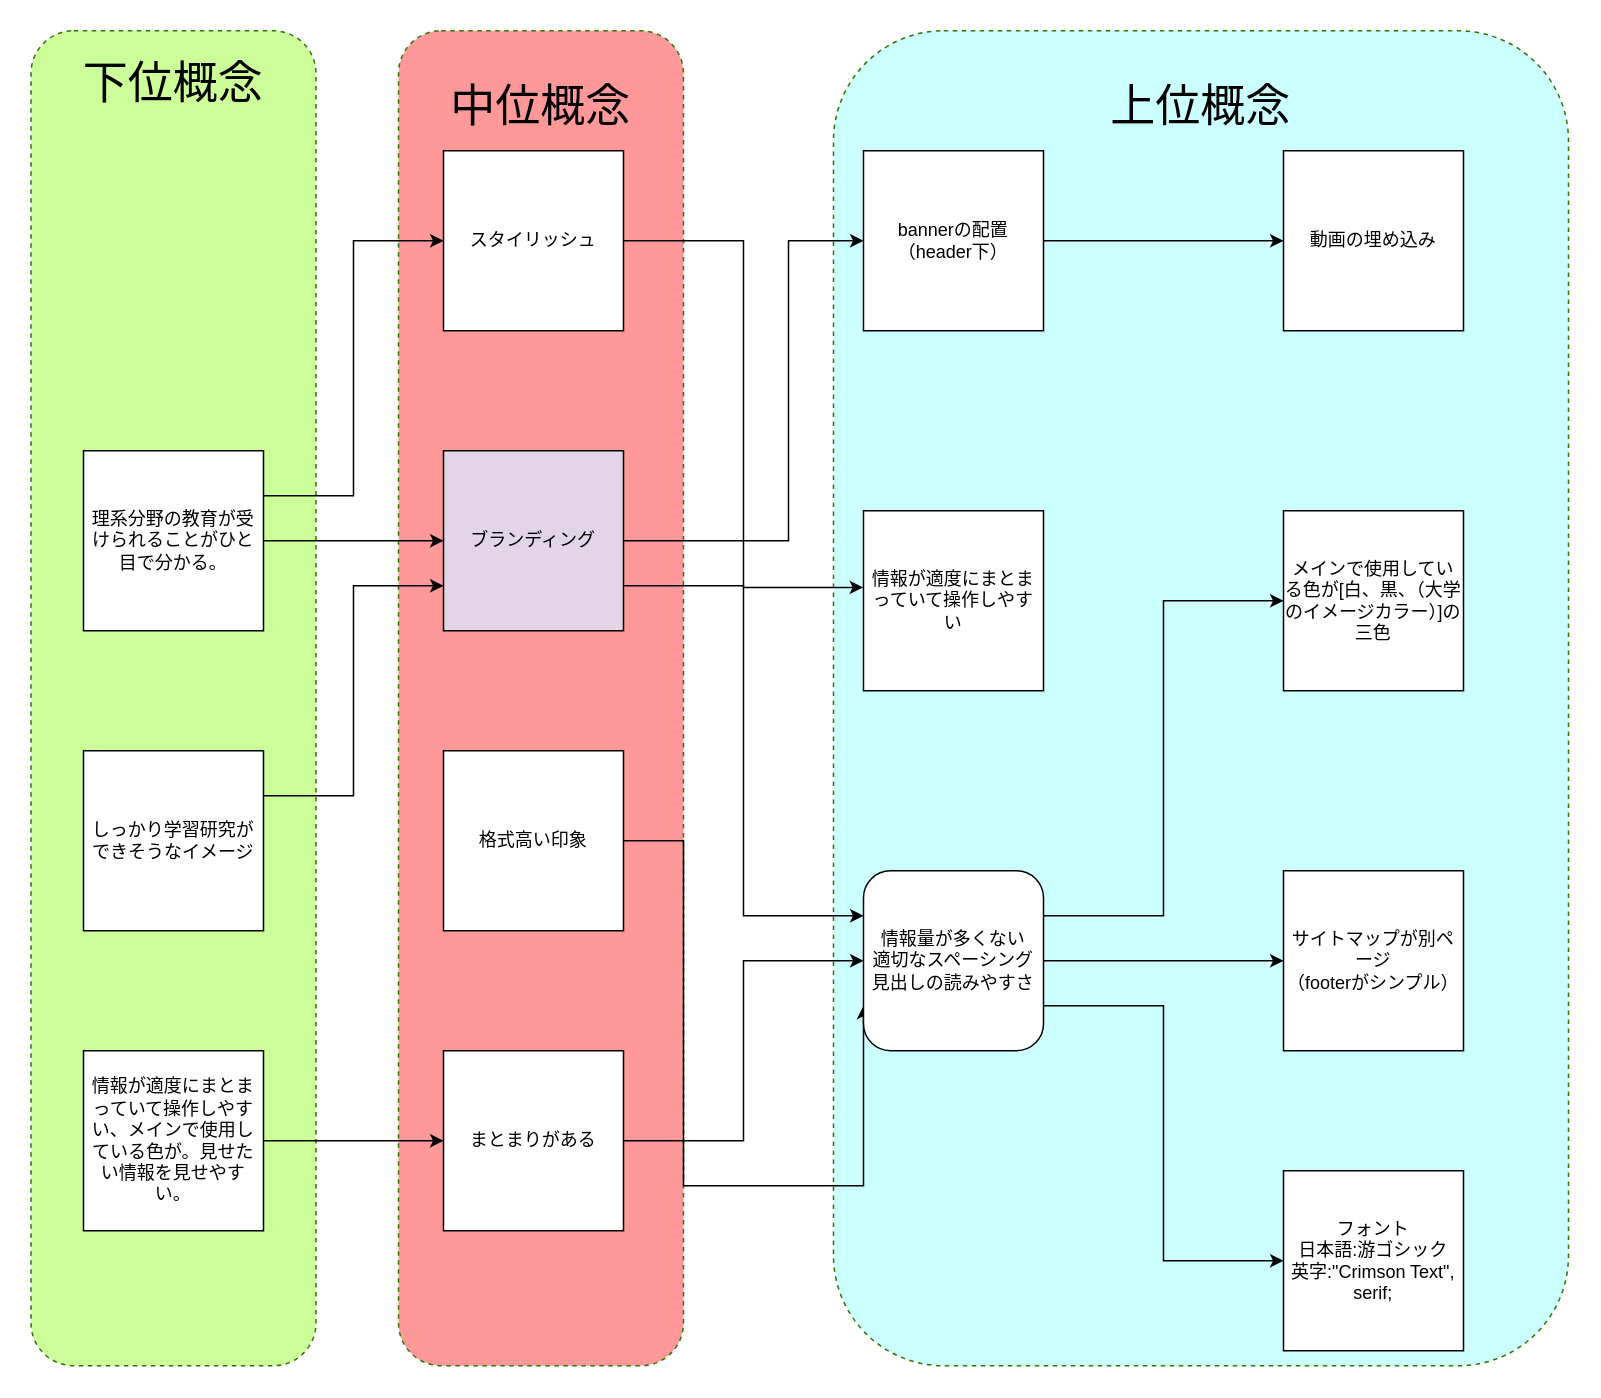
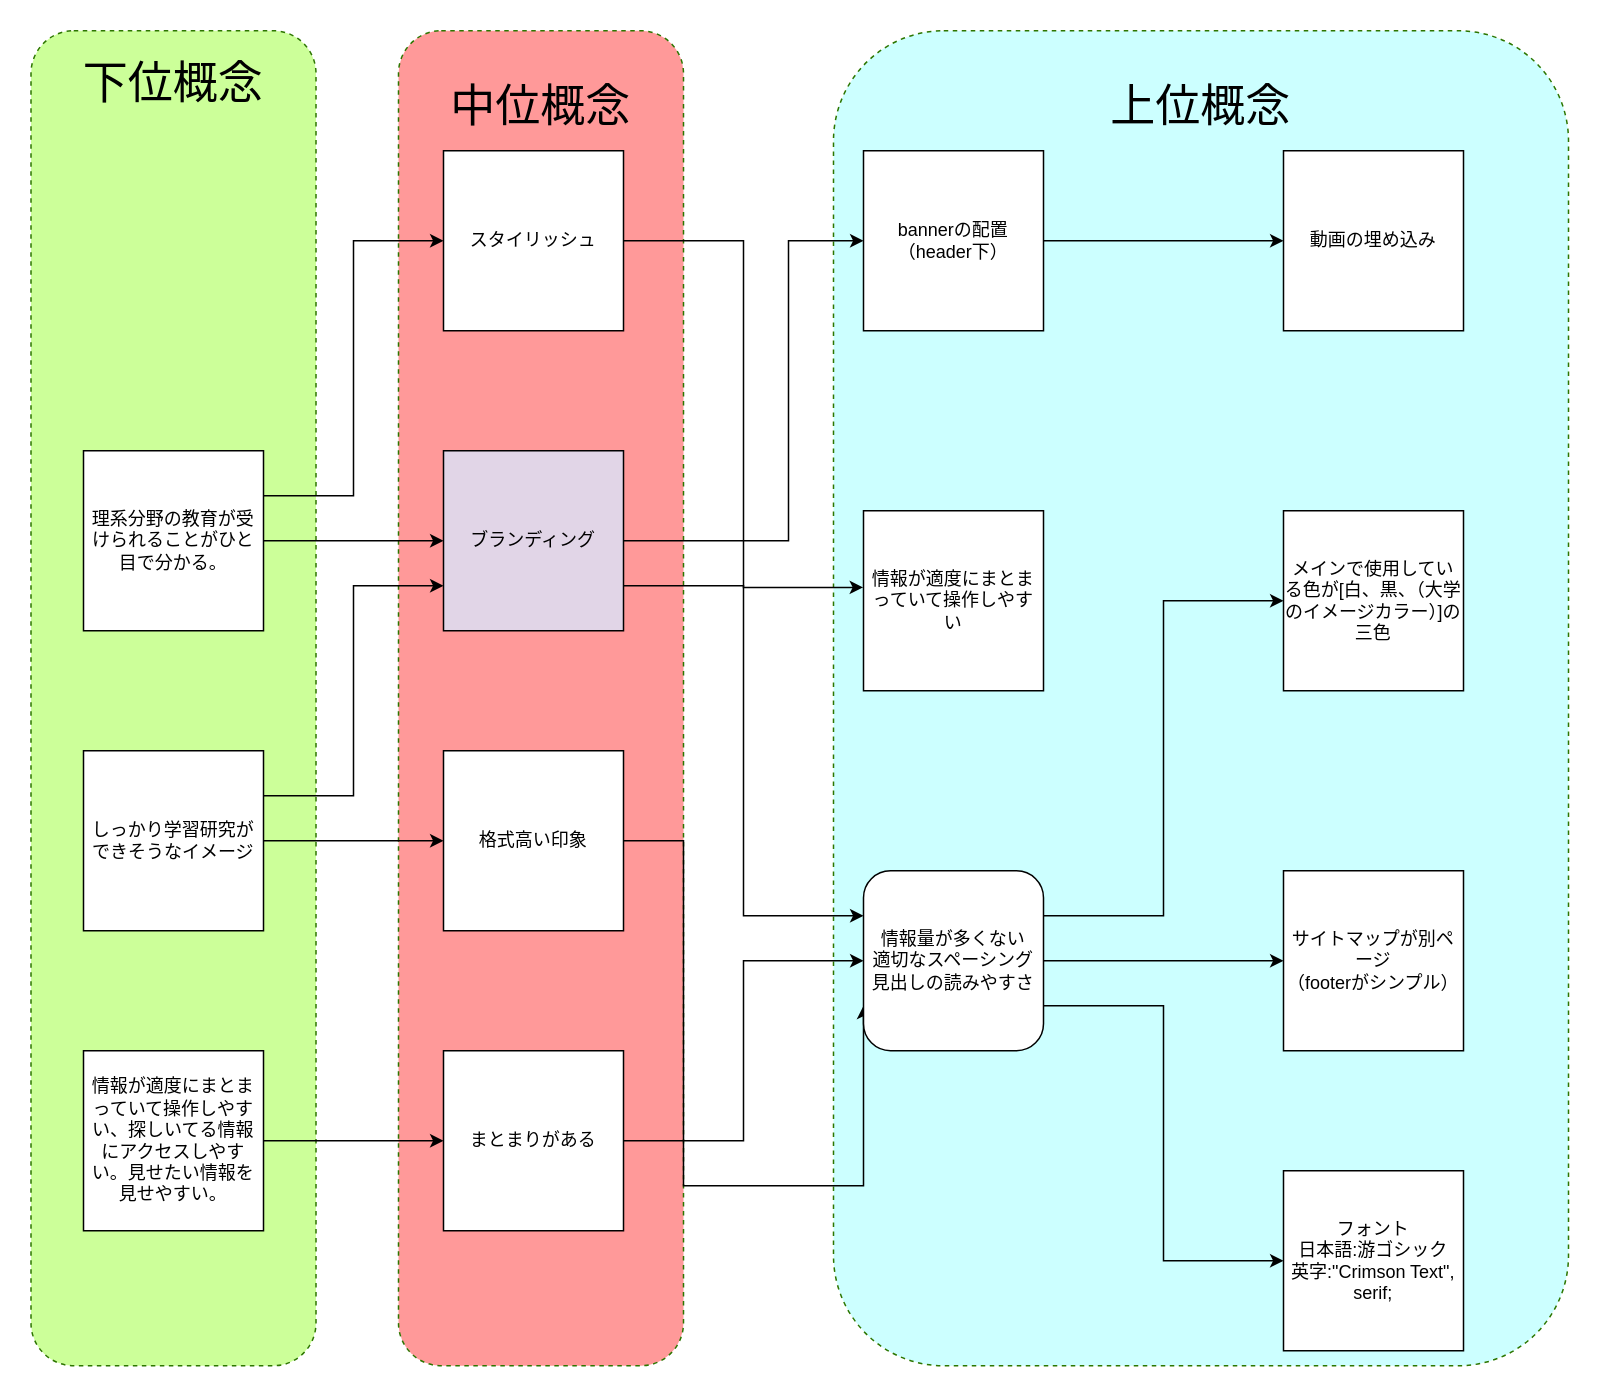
  <mxCell id="0" />
  <mxCell id="1" parent="0" />
  <mxCell id="2" value="" style="rounded=1;whiteSpace=wrap;html=1;dashed=1;strokeColor=#2D7600;fontColor=#ffffff;fillColor=#CCFFFF;" vertex="1" parent="1"><mxGeometry x="555" y="20" width="490" height="890" as="geometry" /></mxCell>
  <mxCell id="3" value="&lt;font color=&quot;#000000&quot;&gt;&lt;span style=&quot;font-size: 30px&quot;&gt;上位概念&lt;/span&gt;&lt;/font&gt;" style="text;html=1;strokeColor=none;fillColor=none;align=center;verticalAlign=middle;whiteSpace=wrap;rounded=0;dashed=1;strokeWidth=10;" vertex="1" parent="1"><mxGeometry x="725" y="60" width="150" height="20" as="geometry" /></mxCell>
  <mxCell id="4" value="" style="rounded=1;whiteSpace=wrap;html=1;dashed=1;strokeColor=#2D7600;fontColor=#ffffff;fillColor=#FF9999;" vertex="1" parent="1"><mxGeometry x="265" y="20" width="190" height="890" as="geometry" /></mxCell>
  <mxCell id="5" value="&lt;font color=&quot;#000000&quot;&gt;&lt;span style=&quot;font-size: 30px&quot;&gt;中位概念&lt;/span&gt;&lt;/font&gt;" style="text;html=1;strokeColor=none;fillColor=none;align=center;verticalAlign=middle;whiteSpace=wrap;rounded=0;dashed=1;strokeWidth=10;" vertex="1" parent="1"><mxGeometry x="285" y="60" width="150" height="20" as="geometry" /></mxCell>
  <mxCell id="6" value="" style="rounded=1;whiteSpace=wrap;html=1;dashed=1;strokeColor=#2D7600;fontColor=#ffffff;fillColor=#CCFF99;" vertex="1" parent="1"><mxGeometry x="20" y="20" width="190" height="890" as="geometry" /></mxCell>
  <mxCell id="7" style="edgeStyle=orthogonalEdgeStyle;rounded=0;orthogonalLoop=1;jettySize=auto;html=1;exitX=1;exitY=0.5;exitDx=0;exitDy=0;entryX=0;entryY=0.5;entryDx=0;entryDy=0;strokeColor=#000000;" edge="1" parent="1" source="9" target="14"><mxGeometry relative="1" as="geometry" /></mxCell>
  <mxCell id="8" style="edgeStyle=orthogonalEdgeStyle;rounded=0;orthogonalLoop=1;jettySize=auto;html=1;exitX=1;exitY=0.25;exitDx=0;exitDy=0;entryX=0;entryY=0.5;entryDx=0;entryDy=0;strokeColor=#000000;" edge="1" parent="1" source="9" target="21"><mxGeometry relative="1" as="geometry" /></mxCell>
  <mxCell id="9" value="&lt;font color=&quot;#000000&quot;&gt;理系分野の教育が受けられることがひと目で分かる。&lt;/font&gt;" style="rounded=0;whiteSpace=wrap;html=1;fillColor=#FFFFFF;" vertex="1" parent="1"><mxGeometry x="55" y="300" width="120" height="120" as="geometry" /></mxCell>
  <mxCell id="10" style="edgeStyle=orthogonalEdgeStyle;rounded=0;orthogonalLoop=1;jettySize=auto;html=1;exitX=1;exitY=0.5;exitDx=0;exitDy=0;entryX=0;entryY=0.75;entryDx=0;entryDy=0;strokeColor=#000000;" edge="1" parent="1" source="11" target="25"><mxGeometry relative="1" as="geometry"><Array as="points"><mxPoint x="455" y="560" /><mxPoint x="455" y="790" /></Array></mxGeometry></mxCell>
  <mxCell id="11" value="&lt;font color=&quot;#000000&quot;&gt;格式高い印象&lt;/font&gt;" style="rounded=0;whiteSpace=wrap;html=1;fillColor=#FFFFFF;" vertex="1" parent="1"><mxGeometry x="295" y="500" width="120" height="120" as="geometry" /></mxCell>
  <mxCell id="12" style="edgeStyle=orthogonalEdgeStyle;rounded=0;orthogonalLoop=1;jettySize=auto;html=1;exitX=1;exitY=0.5;exitDx=0;exitDy=0;entryX=0;entryY=0.5;entryDx=0;entryDy=0;strokeColor=#000000;" edge="1" parent="1" source="14" target="27"><mxGeometry relative="1" as="geometry"><Array as="points"><mxPoint x="525" y="360" /><mxPoint x="525" y="160" /></Array></mxGeometry></mxCell>
  <mxCell id="13" style="edgeStyle=orthogonalEdgeStyle;rounded=0;orthogonalLoop=1;jettySize=auto;html=1;exitX=1;exitY=0.75;exitDx=0;exitDy=0;entryX=-0.002;entryY=0.426;entryDx=0;entryDy=0;entryPerimeter=0;strokeColor=#000000;" edge="1" parent="1" source="14" target="33"><mxGeometry relative="1" as="geometry" /></mxCell>
  <mxCell id="14" value="&lt;font color=&quot;#000000&quot;&gt;ブランディング&lt;/font&gt;" style="rounded=0;whiteSpace=wrap;html=1;fillColor=#e1d5e7;" vertex="1" parent="1"><mxGeometry x="295" y="300" width="120" height="120" as="geometry" /></mxCell>
  <mxCell id="15" style="edgeStyle=orthogonalEdgeStyle;rounded=0;orthogonalLoop=1;jettySize=auto;html=1;exitX=1;exitY=0.5;exitDx=0;exitDy=0;strokeColor=#000000;" edge="1" parent="1" source="16" target="29"><mxGeometry relative="1" as="geometry" /></mxCell>
- <mxCell id="16" value="&lt;font color=&quot;#000000&quot;&gt;情報が適度にまとまっていて操作しやすい、メインで使用している色が。見せたい情報を見せやすい。&lt;/font&gt;" style="rounded=0;whiteSpace=wrap;html=1;fillColor=#FFFFFF;" vertex="1" parent="1"><mxGeometry x="55" y="700" width="120" height="120" as="geometry" /></mxCell>
+ <mxCell id="16" value="&lt;font color=&quot;#000000&quot;&gt;情報が適度にまとまっていて操作しやすい、探しいてる情報にアクセスしやすい。見せたい情報を見せやすい。&lt;/font&gt;" style="rounded=0;whiteSpace=wrap;html=1;fillColor=#FFFFFF;" vertex="1" parent="1"><mxGeometry x="55" y="700" width="120" height="120" as="geometry" /></mxCell>
  <mxCell id="17" style="edgeStyle=orthogonalEdgeStyle;rounded=0;orthogonalLoop=1;jettySize=auto;html=1;exitX=1;exitY=0.25;exitDx=0;exitDy=0;entryX=0;entryY=0.75;entryDx=0;entryDy=0;strokeColor=#000000;" edge="1" parent="1" source="19" target="14"><mxGeometry relative="1" as="geometry" /></mxCell>
+ <mxCell id="18" style="edgeStyle=orthogonalEdgeStyle;rounded=0;orthogonalLoop=1;jettySize=auto;html=1;exitX=1;exitY=0.5;exitDx=0;exitDy=0;strokeColor=#000000;" edge="1" parent="1" source="19" target="11"><mxGeometry relative="1" as="geometry" /></mxCell>
  <mxCell id="19" value="&lt;font color=&quot;#000000&quot;&gt;しっかり学習研究ができそうなイメージ&lt;/font&gt;" style="rounded=0;whiteSpace=wrap;html=1;fillColor=#FFFFFF;" vertex="1" parent="1"><mxGeometry x="55" y="500" width="120" height="120" as="geometry" /></mxCell>
  <mxCell id="20" style="edgeStyle=orthogonalEdgeStyle;rounded=0;orthogonalLoop=1;jettySize=auto;html=1;exitX=1;exitY=0.5;exitDx=0;exitDy=0;entryX=0;entryY=0.25;entryDx=0;entryDy=0;strokeColor=#000000;" edge="1" parent="1" source="21" target="25"><mxGeometry relative="1" as="geometry" /></mxCell>
  <mxCell id="21" value="&lt;font color=&quot;#000000&quot;&gt;スタイリッシュ&lt;/font&gt;" style="rounded=0;whiteSpace=wrap;html=1;fillColor=#FFFFFF;" vertex="1" parent="1"><mxGeometry x="295" y="100" width="120" height="120" as="geometry" /></mxCell>
  <mxCell id="22" style="edgeStyle=orthogonalEdgeStyle;rounded=0;orthogonalLoop=1;jettySize=auto;html=1;exitX=1;exitY=0.5;exitDx=0;exitDy=0;entryX=0;entryY=0.5;entryDx=0;entryDy=0;strokeColor=#000000;" edge="1" parent="1" source="25" target="32"><mxGeometry relative="1" as="geometry" /></mxCell>
  <mxCell id="23" style="edgeStyle=orthogonalEdgeStyle;rounded=0;orthogonalLoop=1;jettySize=auto;html=1;exitX=1;exitY=0.75;exitDx=0;exitDy=0;entryX=0;entryY=0.5;entryDx=0;entryDy=0;strokeColor=#000000;" edge="1" parent="1" source="25" target="31"><mxGeometry relative="1" as="geometry" /></mxCell>
  <mxCell id="24" style="edgeStyle=orthogonalEdgeStyle;rounded=0;orthogonalLoop=1;jettySize=auto;html=1;exitX=1;exitY=0.25;exitDx=0;exitDy=0;entryX=0;entryY=0.5;entryDx=0;entryDy=0;strokeColor=#000000;" edge="1" parent="1" source="25" target="34"><mxGeometry relative="1" as="geometry" /></mxCell>
  <mxCell id="25" value="&lt;font color=&quot;#000000&quot;&gt;情報量が多くない&lt;br&gt;適切なスペーシング&lt;br&gt;見出しの読みやすさ&lt;/font&gt;" style="whiteSpace=wrap;html=1;fillColor=#FFFFFF;rounded=1;" vertex="1" parent="1"><mxGeometry x="575" y="580" width="120" height="120" as="geometry" /></mxCell>
  <mxCell id="26" style="edgeStyle=orthogonalEdgeStyle;rounded=0;orthogonalLoop=1;jettySize=auto;html=1;exitX=1;exitY=0.5;exitDx=0;exitDy=0;entryX=0;entryY=0.5;entryDx=0;entryDy=0;strokeColor=#000000;" edge="1" parent="1" source="27" target="30"><mxGeometry relative="1" as="geometry" /></mxCell>
  <mxCell id="27" value="&lt;font color=&quot;#000000&quot;&gt;bannerの配置&lt;br&gt;（header下）&lt;/font&gt;" style="rounded=0;whiteSpace=wrap;html=1;fillColor=#FFFFFF;" vertex="1" parent="1"><mxGeometry x="575" y="100" width="120" height="120" as="geometry" /></mxCell>
  <mxCell id="28" style="edgeStyle=orthogonalEdgeStyle;rounded=0;orthogonalLoop=1;jettySize=auto;html=1;exitX=1;exitY=0.5;exitDx=0;exitDy=0;entryX=0;entryY=0.5;entryDx=0;entryDy=0;strokeColor=#000000;" edge="1" parent="1" source="29" target="25"><mxGeometry relative="1" as="geometry" /></mxCell>
  <mxCell id="29" value="&lt;font color=&quot;#000000&quot;&gt;まとまりがある&lt;/font&gt;" style="rounded=0;whiteSpace=wrap;html=1;fillColor=#FFFFFF;" vertex="1" parent="1"><mxGeometry x="295" y="700" width="120" height="120" as="geometry" /></mxCell>
  <mxCell id="30" value="&lt;font color=&quot;#000000&quot;&gt;動画の埋め込み&lt;/font&gt;" style="rounded=0;whiteSpace=wrap;html=1;fillColor=#FFFFFF;" vertex="1" parent="1"><mxGeometry x="855" y="100" width="120" height="120" as="geometry" /></mxCell>
  <mxCell id="31" value="&lt;font color=&quot;#000000&quot;&gt;フォント&lt;br&gt;日本語:游ゴシック&lt;br&gt;英字:&quot;Crimson Text&quot;, serif;&lt;/font&gt;" style="rounded=0;whiteSpace=wrap;html=1;fillColor=#FFFFFF;" vertex="1" parent="1"><mxGeometry x="855" y="780" width="120" height="120" as="geometry" /></mxCell>
  <mxCell id="32" value="&lt;font color=&quot;#000000&quot;&gt;サイトマップが別ページ&lt;br&gt;（footerがシンプル）&lt;/font&gt;" style="rounded=0;whiteSpace=wrap;html=1;fillColor=#FFFFFF;" vertex="1" parent="1"><mxGeometry x="855" y="580" width="120" height="120" as="geometry" /></mxCell>
  <mxCell id="33" value="&lt;font color=&quot;#000000&quot;&gt;情報が適度にまとまっていて操作しやすい&lt;/font&gt;" style="rounded=0;whiteSpace=wrap;html=1;fillColor=#FFFFFF;" vertex="1" parent="1"><mxGeometry x="575" y="340" width="120" height="120" as="geometry" /></mxCell>
  <mxCell id="34" value="&lt;font color=&quot;#000000&quot;&gt;メインで使用している色が[白、黒、（大学のイメージカラー）]の三色&lt;/font&gt;" style="rounded=0;whiteSpace=wrap;html=1;fillColor=#FFFFFF;" vertex="1" parent="1"><mxGeometry x="855" y="340" width="120" height="120" as="geometry" /></mxCell>
  <mxCell id="35" value="&lt;font color=&quot;#000000&quot;&gt;&lt;span style=&quot;font-size: 30px&quot;&gt;下位概念&lt;/span&gt;&lt;/font&gt;" style="text;html=1;strokeColor=none;fillColor=none;align=center;verticalAlign=middle;whiteSpace=wrap;rounded=0;dashed=1;strokeWidth=10;" vertex="1" parent="1"><mxGeometry x="40" y="45" width="150" height="20" as="geometry" /></mxCell>
